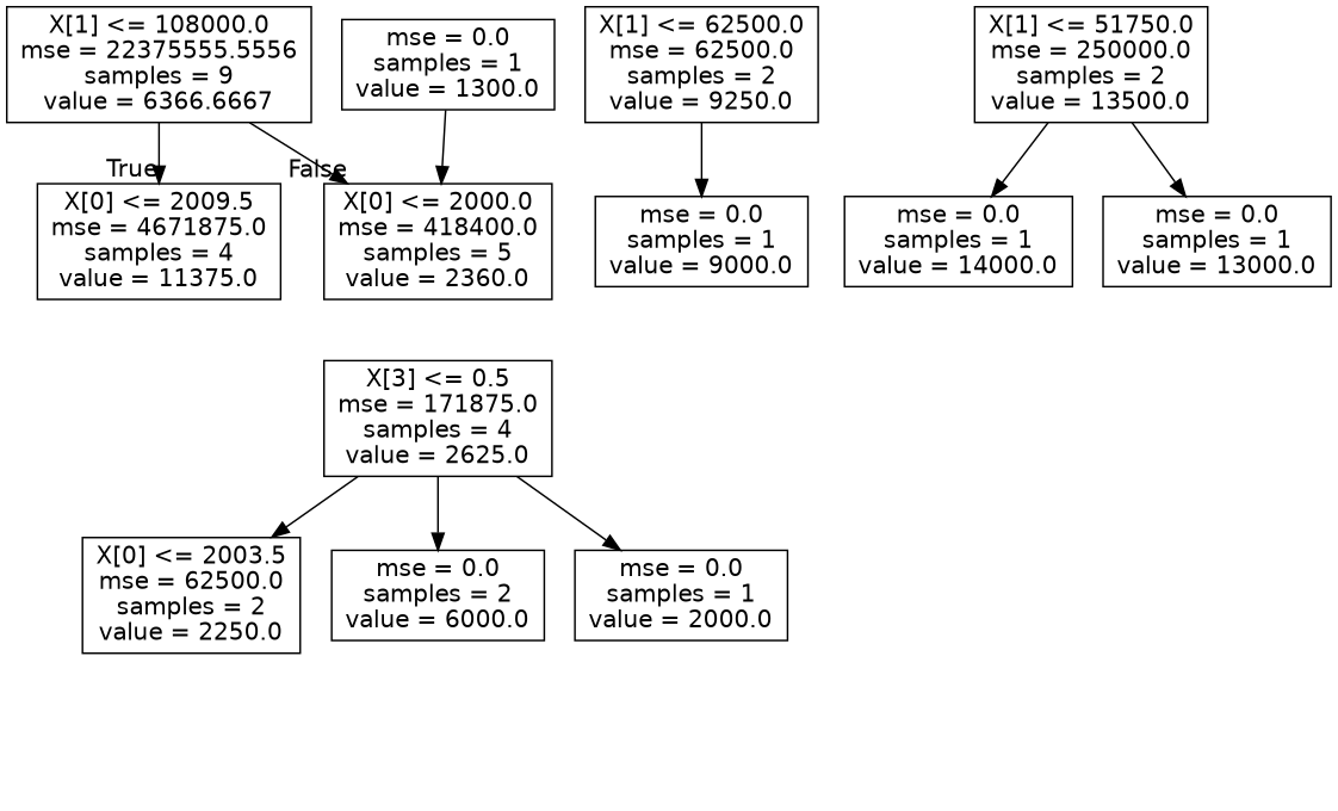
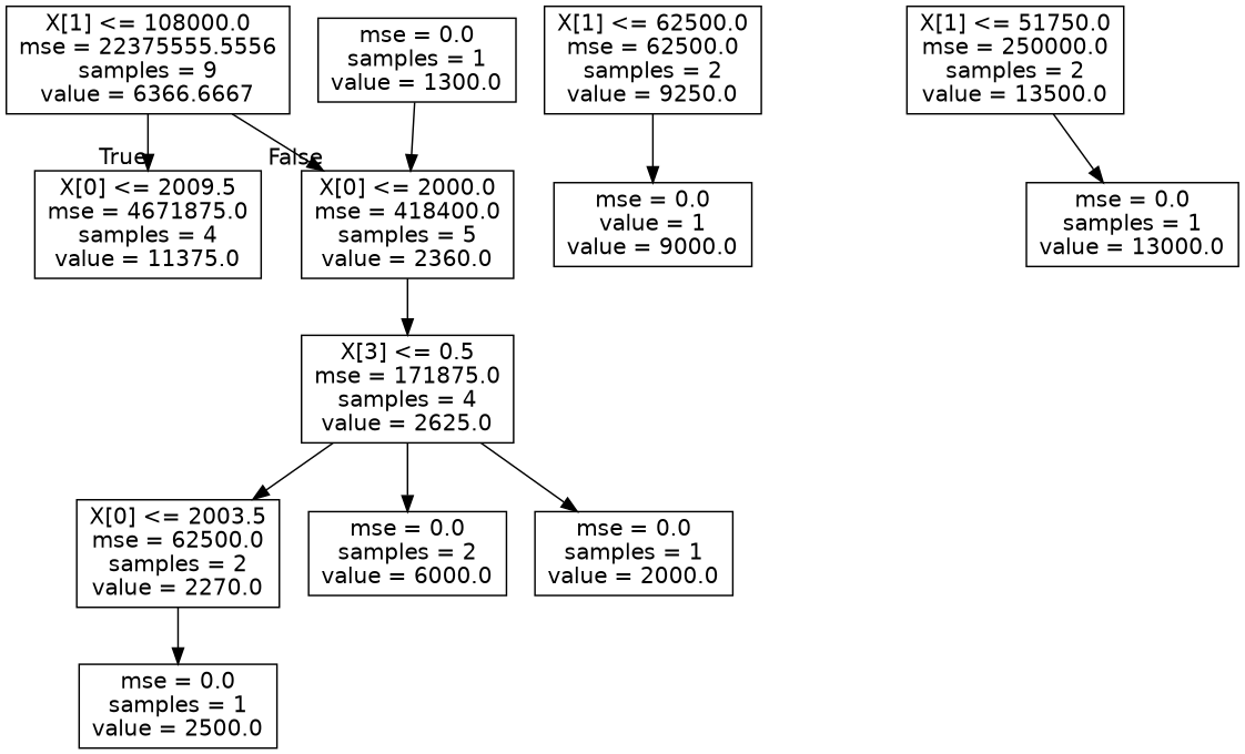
  digraph {
    fontname="DejaVu Sans"
    node [fontname="DejaVu Sans" shape=box]
    edge [fontname="DejaVu Sans"]
    n1 [label="X[1] <= 108000.0\nmse = 22375555.5556\nsamples = 9\nvalue = 6366.6667"]
    n2 [label="X[0] <= 2009.5\nmse = 4671875.0\nsamples = 4\nvalue = 11375.0"]
    n3 [label="X[0] <= 2000.0\nmse = 418400.0\nsamples = 5\nvalue = 2360.0"]
    n4 [label="X[3] <= 0.5\nmse = 171875.0\nsamples = 4\nvalue = 2625.0"]
    n5 [label="X[1] <= 62500.0\nmse = 62500.0\nsamples = 2\nvalue = 9250.0"]
-   n6 [label="mse = 0.0\nsamples = 1\nvalue = 9000.0"]
+   n6 [label="mse = 0.0\nvalue = 1\nvalue = 9000.0"]
    n7 [label="X[1] <= 51750.0\nmse = 250000.0\nsamples = 2\nvalue = 13500.0"]
-   n8 [label="mse = 0.0\nsamples = 1\nvalue = 14000.0"]
    n9 [label="mse = 0.0\nsamples = 1\nvalue = 13000.0"]
    n10 [label="mse = 0.0\nsamples = 1\nvalue = 1300.0"]
-   n11 [label="X[0] <= 2003.5\nmse = 62500.0\nsamples = 2\nvalue = 2250.0"]
+   n11 [label="X[0] <= 2003.5\nmse = 62500.0\nsamples = 2\nvalue = 2270.0"]
    n12 [label="mse = 0.0\nsamples = 2\nvalue = 6000.0"]
    n13 [label="mse = 0.0\nsamples = 1\nvalue = 2000.0"]
+   n14 [label="mse = 0.0\nsamples = 1\nvalue = 2500.0"]
    n1 -> n2 [headlabel=True labelangle=45 labeldistance=2.5]
    n1 -> n3 [headlabel=False labelangle=-45 labeldistance=2.5]
+   n3 -> n4
    n4 -> n11
    n4 -> n12
    n4 -> n13
    n5 -> n6
-   n7 -> n8
    n7 -> n9
    n10 -> n3
+   n11 -> n14
  }
